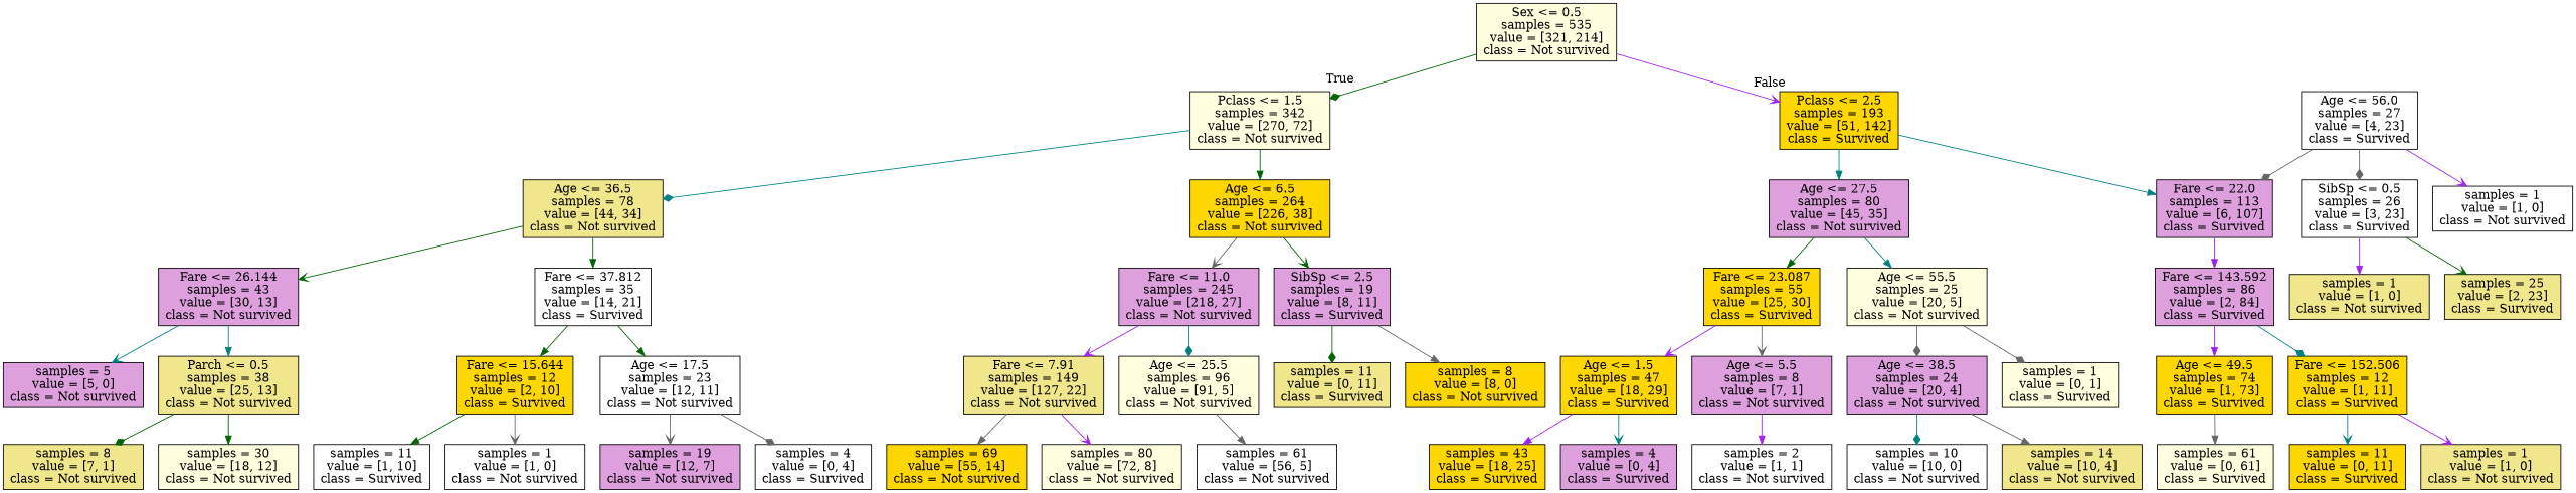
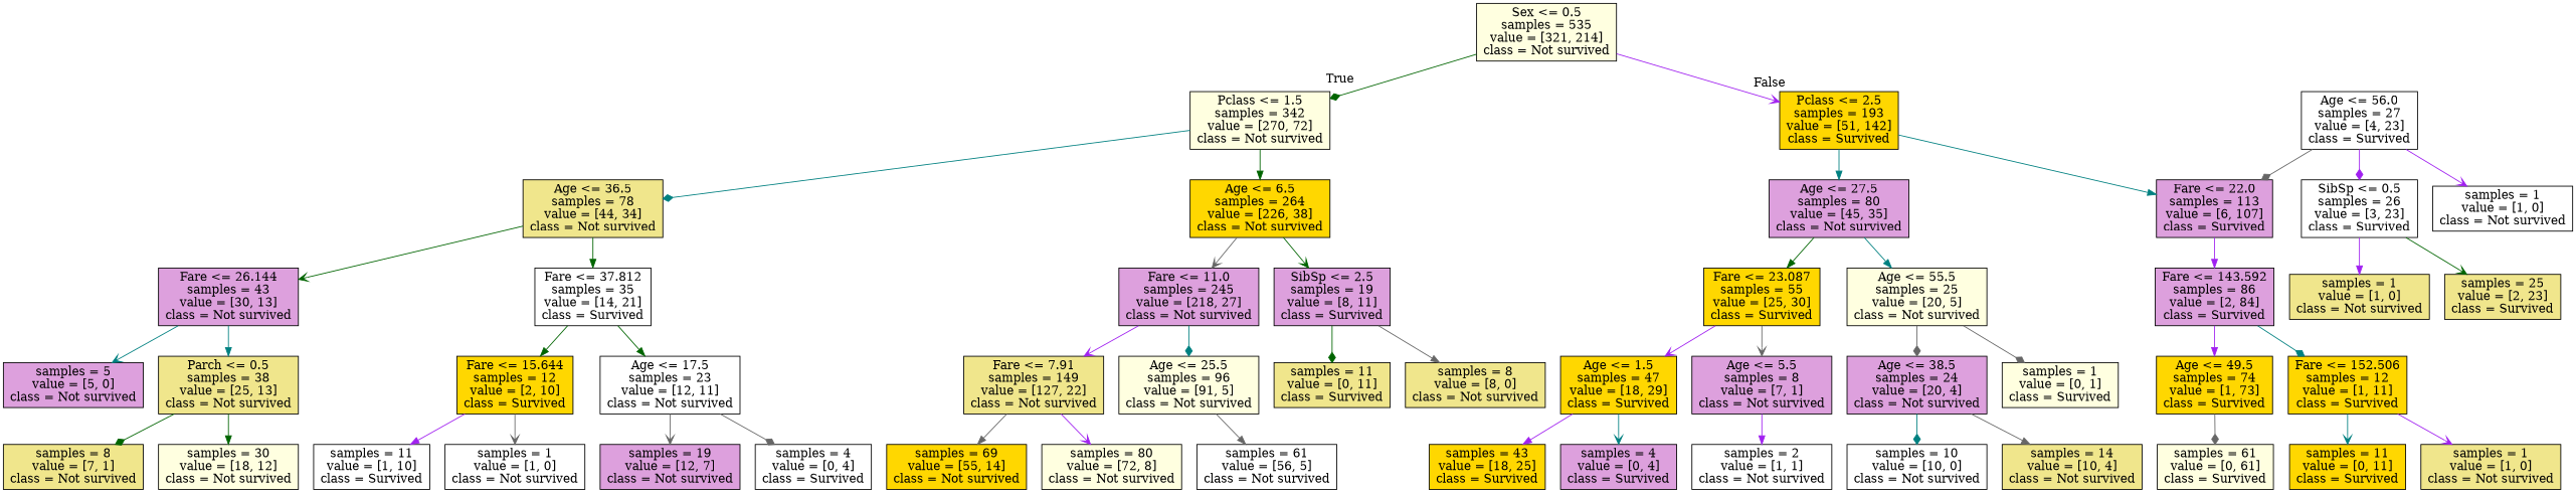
  digraph {
    node [color=black fillcolor=gold shape=box style=filled]
    edge [arrowhead=normal color=darkgreen]
    n1 [fillcolor=lightyellow label="Sex <= 0.5\nsamples = 535\nvalue = [321, 214]\nclass = Not survived"]
    n2 [fillcolor=lightyellow label="Pclass <= 1.5\nsamples = 342\nvalue = [270, 72]\nclass = Not survived"]
    n3 [label="Pclass <= 2.5\nsamples = 193\nvalue = [51, 142]\nclass = Survived"]
    n4 [fillcolor=khaki label="Age <= 36.5\nsamples = 78\nvalue = [44, 34]\nclass = Not survived"]
    n5 [label="Age <= 6.5\nsamples = 264\nvalue = [226, 38]\nclass = Not survived"]
    n6 [fillcolor=plum label="Fare <= 22.0\nsamples = 113\nvalue = [6, 107]\nclass = Survived"]
    n7 [fillcolor=plum label="Age <= 27.5\nsamples = 80\nvalue = [45, 35]\nclass = Not survived"]
    n8 [fillcolor=white label="Fare <= 37.812\nsamples = 35\nvalue = [14, 21]\nclass = Survived"]
    n9 [fillcolor=plum label="Fare <= 26.144\nsamples = 43\nvalue = [30, 13]\nclass = Not survived"]
    n10 [fillcolor=plum label="SibSp <= 2.5\nsamples = 19\nvalue = [8, 11]\nclass = Survived"]
    n11 [fillcolor=plum label="Fare <= 11.0\nsamples = 245\nvalue = [218, 27]\nclass = Not survived"]
    n12 [label="Fare <= 15.644\nsamples = 12\nvalue = [2, 10]\nclass = Survived"]
    n13 [fillcolor=white label="Age <= 17.5\nsamples = 23\nvalue = [12, 11]\nclass = Not survived"]
    n14 [fillcolor=plum label="samples = 5\nvalue = [5, 0]\nclass = Not survived"]
    n15 [fillcolor=khaki label="Parch <= 0.5\nsamples = 38\nvalue = [25, 13]\nclass = Not survived"]
    n16 [fillcolor=white label="samples = 1\nvalue = [1, 0]\nclass = Not survived"]
    n17 [fillcolor=white label="samples = 11\nvalue = [1, 10]\nclass = Survived"]
    n18 [fillcolor=white label="samples = 4\nvalue = [0, 4]\nclass = Survived"]
    n19 [fillcolor=plum label="samples = 19\nvalue = [12, 7]\nclass = Not survived"]
    n20 [fillcolor=lightyellow label="samples = 30\nvalue = [18, 12]\nclass = Not survived"]
    n21 [fillcolor=khaki label="samples = 8\nvalue = [7, 1]\nclass = Not survived"]
    n22 [fillcolor=khaki label="samples = 11\nvalue = [0, 11]\nclass = Survived"]
-   n23 [label="samples = 8\nvalue = [8, 0]\nclass = Not survived"]
+   n23 [fillcolor=khaki label="samples = 8\nvalue = [8, 0]\nclass = Not survived"]
    n24 [fillcolor=khaki label="Fare <= 7.91\nsamples = 149\nvalue = [127, 22]\nclass = Not survived"]
    n25 [fillcolor=lightyellow label="Age <= 25.5\nsamples = 96\nvalue = [91, 5]\nclass = Not survived"]
    n26 [fillcolor=lightyellow label="samples = 80\nvalue = [72, 8]\nclass = Not survived"]
    n27 [label="samples = 69\nvalue = [55, 14]\nclass = Not survived"]
    n28 [fillcolor=white label="samples = 61\nvalue = [56, 5]\nclass = Not survived"]
    n29 [fillcolor=plum label="Fare <= 143.592\nsamples = 86\nvalue = [2, 84]\nclass = Survived"]
    n30 [label="Fare <= 23.087\nsamples = 55\nvalue = [25, 30]\nclass = Survived"]
    n31 [fillcolor=lightyellow label="Age <= 55.5\nsamples = 25\nvalue = [20, 5]\nclass = Not survived"]
    n32 [fillcolor=white label="Age <= 56.0\nsamples = 27\nvalue = [4, 23]\nclass = Survived"]
    n33 [fillcolor=white label="SibSp <= 0.5\nsamples = 26\nvalue = [3, 23]\nclass = Survived"]
    n34 [fillcolor=white label="samples = 1\nvalue = [1, 0]\nclass = Not survived"]
    n35 [label="Age <= 49.5\nsamples = 74\nvalue = [1, 73]\nclass = Survived"]
    n36 [label="Fare <= 152.506\nsamples = 12\nvalue = [1, 11]\nclass = Survived"]
    n37 [fillcolor=khaki label="samples = 25\nvalue = [2, 23]\nclass = Survived"]
    n38 [fillcolor=khaki label="samples = 1\nvalue = [1, 0]\nclass = Not survived"]
    n39 [fillcolor=lightyellow label="samples = 61\nvalue = [0, 61]\nclass = Survived"]
    n40 [fillcolor=khaki label="samples = 1\nvalue = [1, 0]\nclass = Not survived"]
    n41 [label="samples = 11\nvalue = [0, 11]\nclass = Survived"]
    n42 [label="Age <= 1.5\nsamples = 47\nvalue = [18, 29]\nclass = Survived"]
    n43 [fillcolor=plum label="Age <= 5.5\nsamples = 8\nvalue = [7, 1]\nclass = Not survived"]
    n44 [fillcolor=plum label="Age <= 38.5\nsamples = 24\nvalue = [20, 4]\nclass = Not survived"]
    n45 [fillcolor=lightyellow label="samples = 1\nvalue = [0, 1]\nclass = Survived"]
    n46 [fillcolor=plum label="samples = 4\nvalue = [0, 4]\nclass = Survived"]
    n47 [label="samples = 43\nvalue = [18, 25]\nclass = Survived"]
    n48 [fillcolor=white label="samples = 2\nvalue = [1, 1]\nclass = Not survived"]
    n49 [fillcolor=khaki label="samples = 14\nvalue = [10, 4]\nclass = Not survived"]
    n50 [fillcolor=white label="samples = 10\nvalue = [10, 0]\nclass = Not survived"]
    n1 -> n2 [arrowhead=diamond headlabel=True labelangle=45 labeldistance=2.5]
    n1 -> n3 [arrowhead=vee color=purple headlabel=False labelangle=-45 labeldistance=2.5]
    n2 -> n4 [arrowhead=diamond color=teal]
    n2 -> n5
    n3 -> n6 [color=teal]
    n3 -> n7 [color=teal]
    n4 -> n8
    n4 -> n9 [arrowhead=vee]
    n5 -> n10 [arrowhead=vee]
    n5 -> n11 [arrowhead=vee color=gray40]
    n6 -> n29 [color=purple]
    n7 -> n30
    n7 -> n31 [color=teal]
    n8 -> n12
    n8 -> n13
    n9 -> n14 [arrowhead=vee color=teal]
    n9 -> n15 [color=teal]
    n10 -> n22 [arrowhead=diamond]
    n10 -> n23 [color=gray40]
    n11 -> n24 [arrowhead=vee color=purple]
    n11 -> n25 [arrowhead=diamond color=teal]
    n12 -> n16 [arrowhead=vee color=gray40]
-   n12 -> n17
+   n12 -> n17 [color=purple]
    n13 -> n18 [arrowhead=diamond color=gray40]
    n13 -> n19 [arrowhead=vee color=gray40]
    n15 -> n20
    n15 -> n21 [arrowhead=diamond]
    n24 -> n26 [arrowhead=vee color=purple]
    n24 -> n27 [color=gray40]
    n25 -> n28 [color=gray40]
    n29 -> n35 [color=purple]
    n29 -> n36 [arrowhead=diamond color=teal]
    n30 -> n42 [arrowhead=vee color=purple]
    n30 -> n43 [arrowhead=vee color=gray40]
    n31 -> n44 [arrowhead=diamond color=gray40]
    n31 -> n45 [arrowhead=diamond color=gray40]
    n32 -> n6 [arrowhead=diamond color=gray40]
-   n32 -> n33 [arrowhead=diamond color=gray40]
+   n32 -> n33 [arrowhead=diamond color=purple]
    n32 -> n34 [arrowhead=vee color=purple]
    n33 -> n37 [arrowhead=vee]
    n33 -> n38 [color=purple]
-   n35 -> n39 [color=gray40]
+   n35 -> n39 [arrowhead=diamond color=gray40]
    n36 -> n40 [arrowhead=vee color=purple]
    n36 -> n41 [arrowhead=vee color=teal]
    n42 -> n46 [arrowhead=vee color=teal]
    n42 -> n47 [color=purple]
    n43 -> n48 [color=purple]
    n44 -> n49 [color=gray40]
    n44 -> n50 [arrowhead=diamond color=teal]
  }
